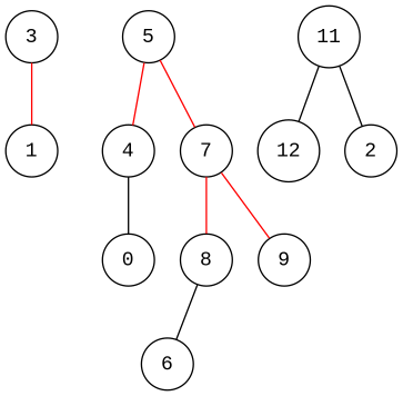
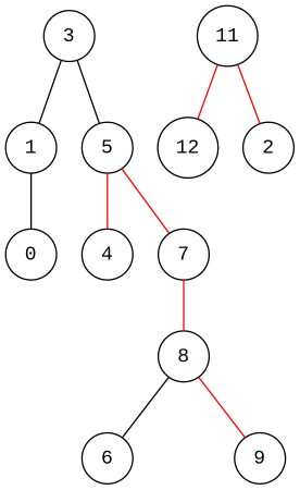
  graph {
    fontname="Liberation Mono"
    rankdir=TB
    node [fontname="Liberation Mono" shape=circle]
    edge [color=red fontname="Liberation Mono"]
    n1 [label=3]
    n2 [label=1]
    n3 [label=5]
    n4 [label=0]
    n5 [label=4]
    n6 [label=7]
    n7 [label=11]
    n8 [label=12]
    n9 [label=2]
    n10 [label=8]
    n11 [label=6]
    n12 [label=0 style=invis]
    n13 [label=9]
-   n1 -- n2
-   n5 -- n4 [color=black]
+   n1 -- n2 [color=black]
+   n1 -- n3 [color=black]
+   n2 -- n4 [color=black]
    n3 -- n5
    n3 -- n6
    n6 -- n10
-   n7 -- n8 [color=black]
-   n7 -- n9 [color=black]
+   n7 -- n8
+   n7 -- n9
    n10 -- n11 [color=black]
    n10 -- n12 [color=black style=invis]
-   n6 -- n13
+   n10 -- n13
  }
